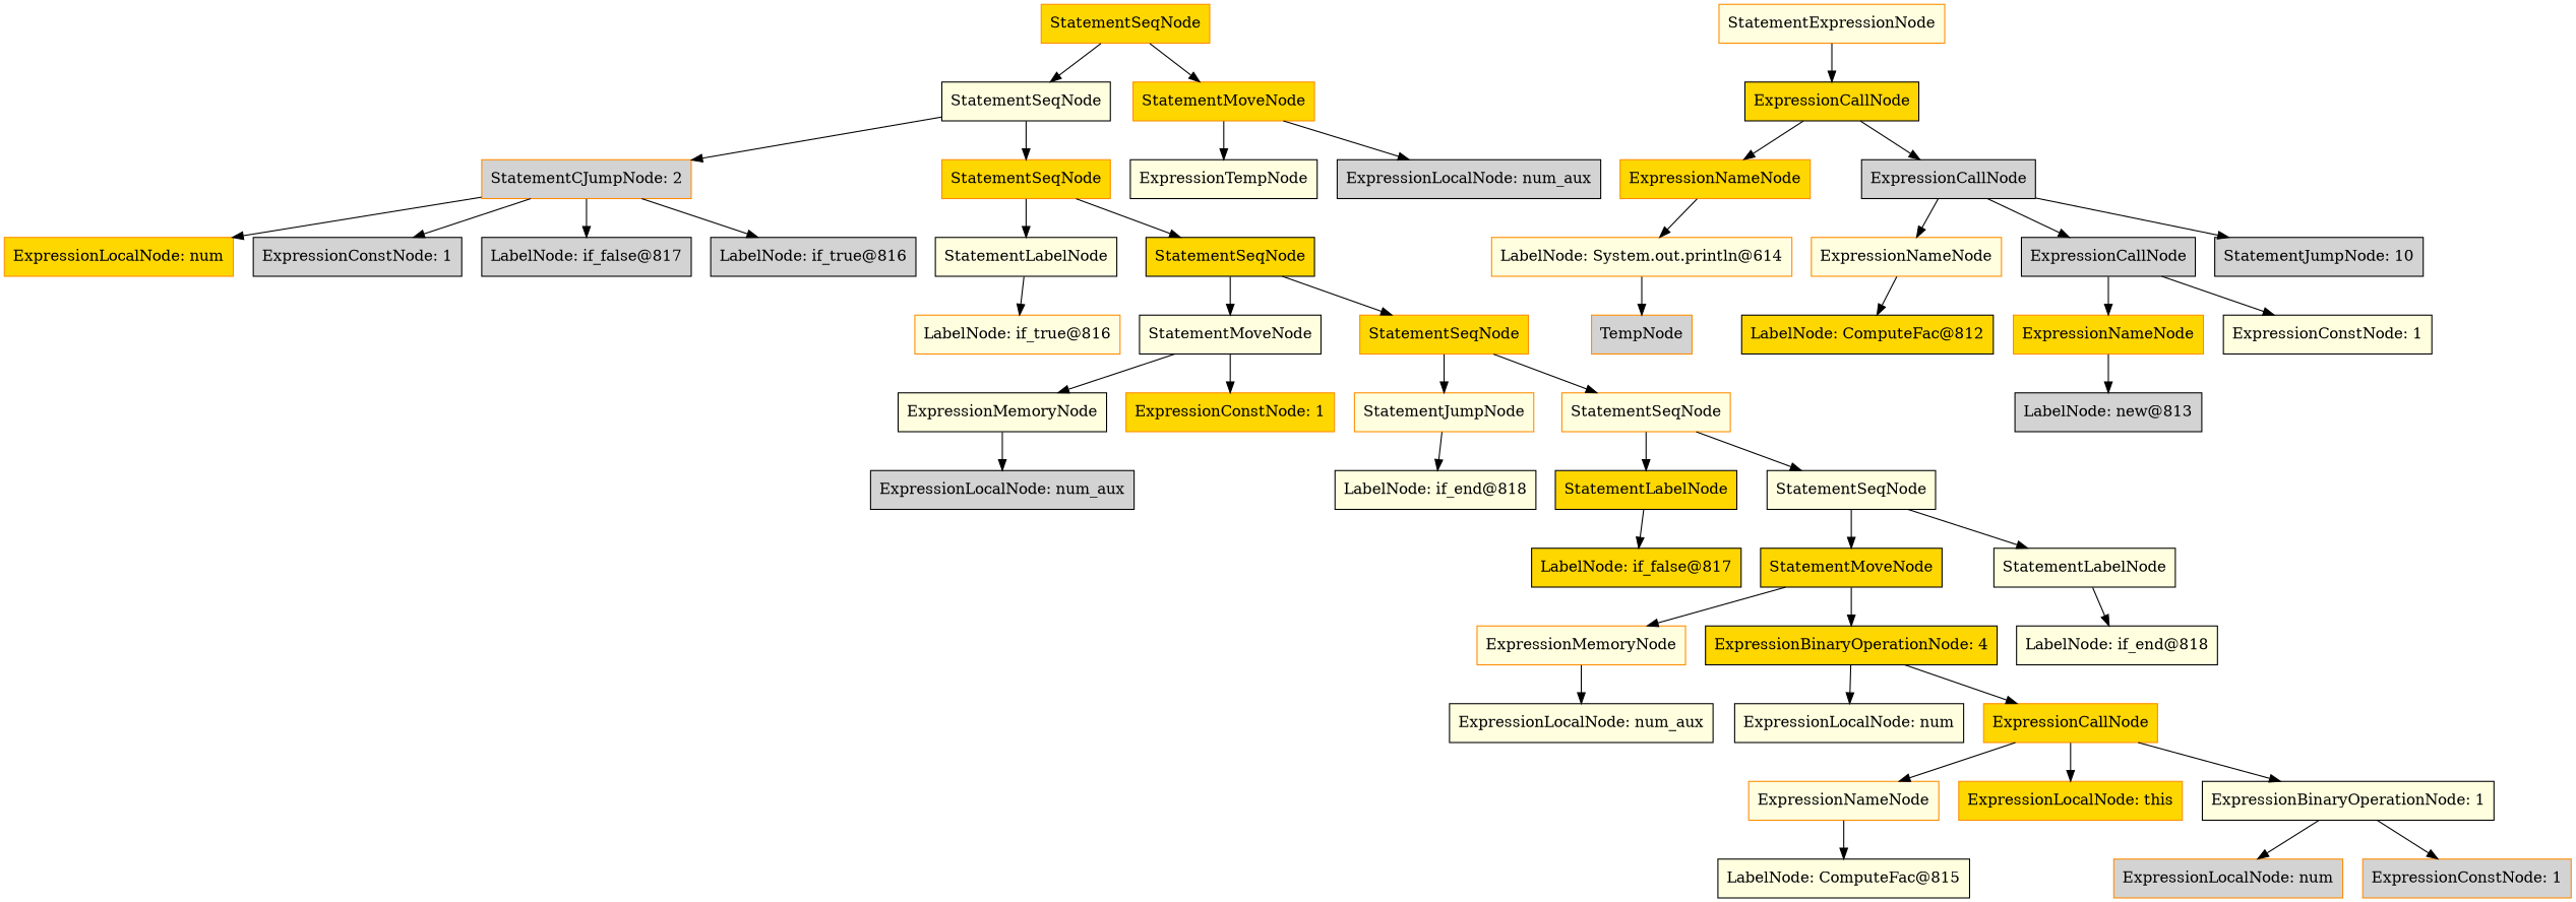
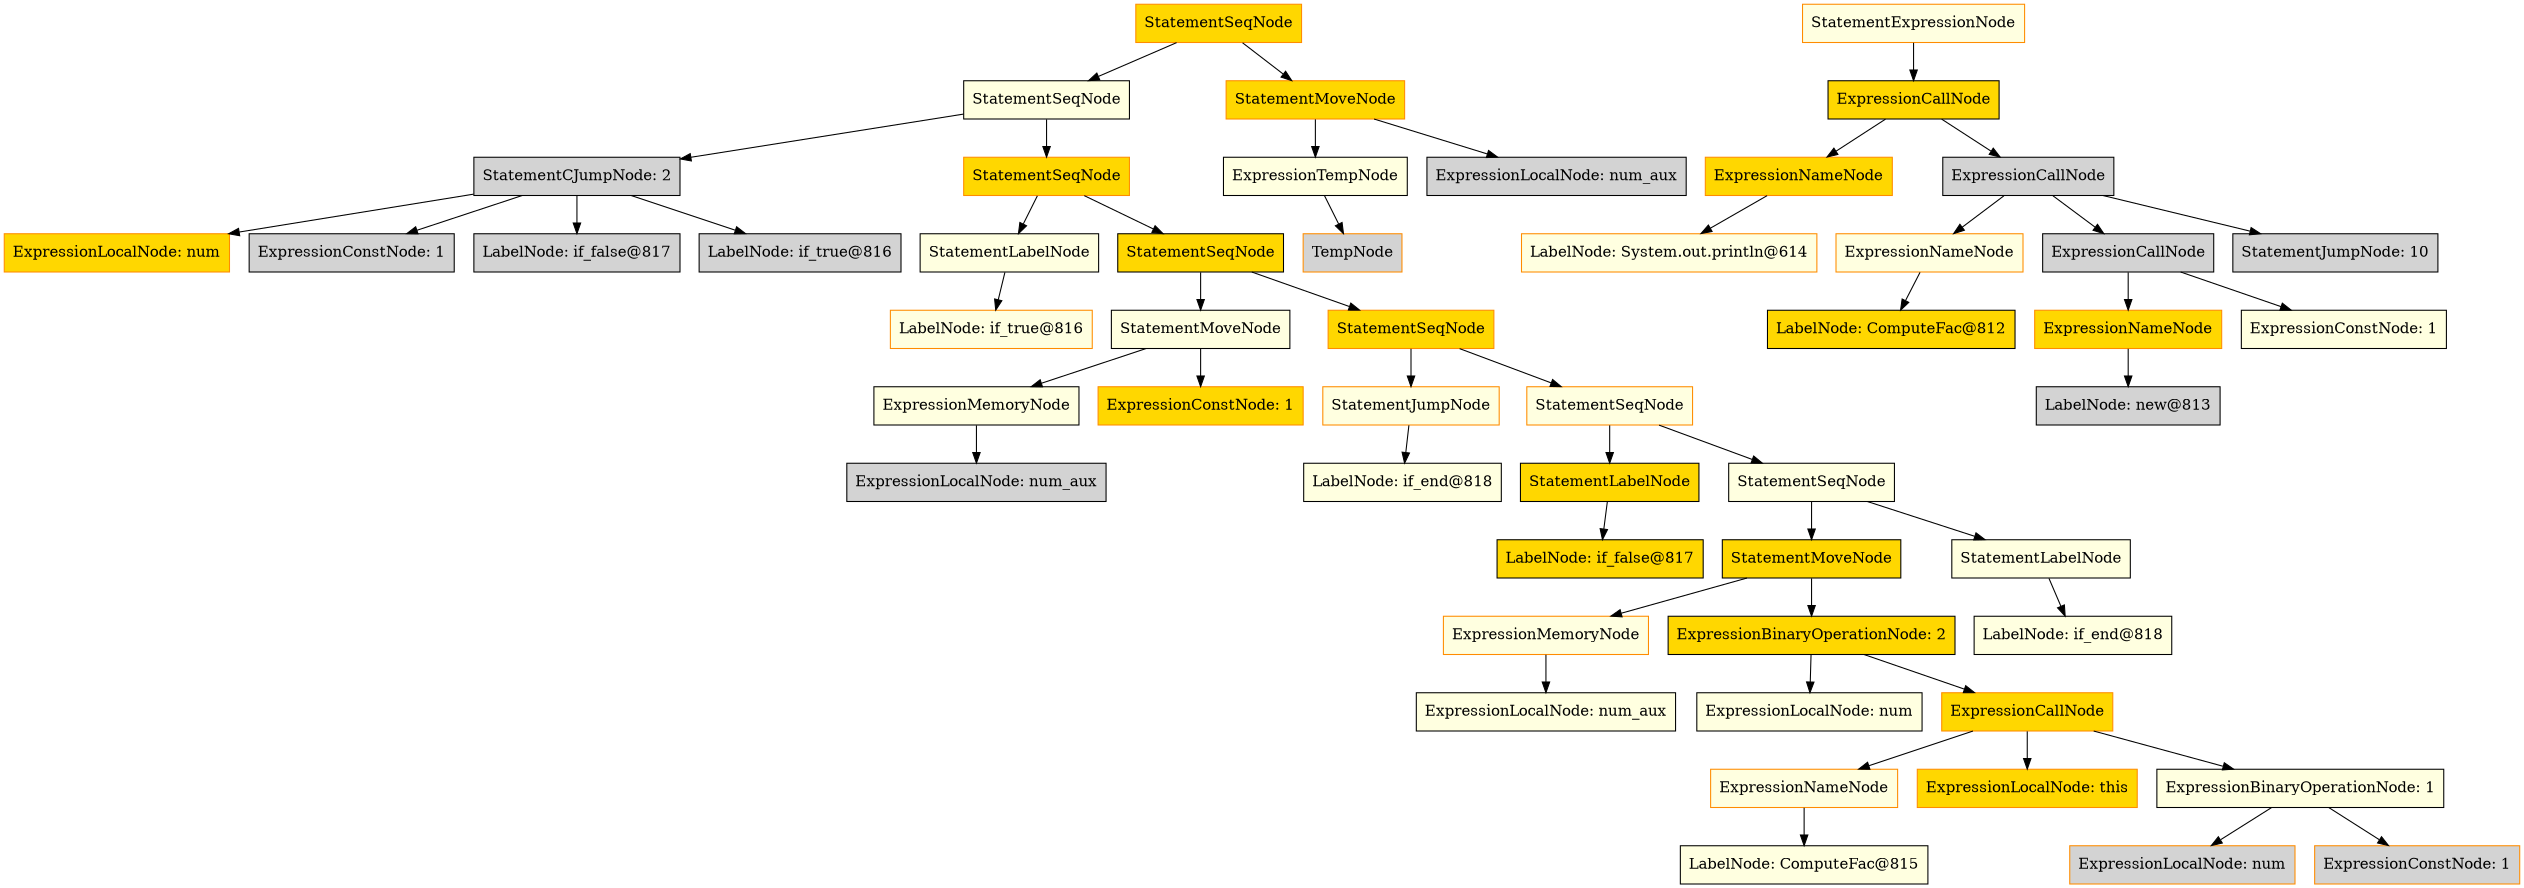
  digraph {
    node [color=black fillcolor=lightyellow shape=box style=filled]
    n1 [color=darkorange fillcolor=gold label=StatementSeqNode]
    n2 [label=StatementSeqNode]
    n3 [color=darkorange fillcolor=gold label=StatementMoveNode]
-   n4 [color=darkorange fillcolor=lightgrey label="StatementCJumpNode: 2"]
+   n4 [fillcolor=lightgrey label="StatementCJumpNode: 2"]
    n5 [color=darkorange fillcolor=gold label=StatementSeqNode]
    n6 [label=ExpressionTempNode]
    n7 [fillcolor=lightgrey label="ExpressionLocalNode: num_aux"]
    n8 [color=darkorange fillcolor=gold label="ExpressionLocalNode: num"]
    n9 [fillcolor=lightgrey label="ExpressionConstNode: 1"]
    n10 [fillcolor=lightgrey label="LabelNode: if_false@817"]
    n11 [fillcolor=lightgrey label="LabelNode: if_true@816"]
    n12 [label=StatementLabelNode]
    n13 [fillcolor=gold label=StatementSeqNode]
    n14 [color=darkorange label="LabelNode: if_true@816"]
    n15 [label=StatementMoveNode]
    n16 [color=darkorange fillcolor=gold label=StatementSeqNode]
    n17 [label=ExpressionMemoryNode]
    n18 [color=darkorange fillcolor=gold label="ExpressionConstNode: 1"]
    n19 [color=darkorange label=StatementJumpNode]
    n20 [color=darkorange label=StatementSeqNode]
    n21 [fillcolor=lightgrey label="ExpressionLocalNode: num_aux"]
    n22 [label="LabelNode: if_end@818"]
    n23 [fillcolor=gold label=StatementLabelNode]
    n24 [label=StatementSeqNode]
    n25 [fillcolor=gold label="LabelNode: if_false@817"]
    n26 [fillcolor=gold label=StatementMoveNode]
    n27 [label=StatementLabelNode]
    n28 [color=darkorange label=ExpressionMemoryNode]
-   n29 [fillcolor=gold label="ExpressionBinaryOperationNode: 4"]
+   n29 [fillcolor=gold label="ExpressionBinaryOperationNode: 2"]
    n30 [label="LabelNode: if_end@818"]
    n31 [label="ExpressionLocalNode: num_aux"]
    n32 [label="ExpressionLocalNode: num"]
    n33 [color=darkorange fillcolor=gold label=ExpressionCallNode]
    n34 [color=darkorange label=ExpressionNameNode]
    n35 [color=darkorange fillcolor=gold label="ExpressionLocalNode: this"]
    n36 [label="ExpressionBinaryOperationNode: 1"]
    n37 [label="LabelNode: ComputeFac@815"]
    n38 [color=darkorange fillcolor=lightgrey label="ExpressionLocalNode: num"]
    n39 [color=darkorange fillcolor=lightgrey label="ExpressionConstNode: 1"]
    n40 [color=darkorange fillcolor=lightgrey label=TempNode]
    n41 [color=darkorange label=StatementExpressionNode]
    n42 [fillcolor=gold label=ExpressionCallNode]
    n43 [color=darkorange fillcolor=gold label=ExpressionNameNode]
    n44 [fillcolor=lightgrey label=ExpressionCallNode]
    n45 [color=darkorange label="LabelNode: System.out.println@614"]
    n46 [color=darkorange label=ExpressionNameNode]
    n47 [fillcolor=lightgrey label=ExpressionCallNode]
    n48 [fillcolor=lightgrey label="StatementJumpNode: 10"]
    n49 [fillcolor=gold label="LabelNode: ComputeFac@812"]
    n50 [color=darkorange fillcolor=gold label=ExpressionNameNode]
    n51 [label="ExpressionConstNode: 1"]
    n52 [fillcolor=lightgrey label="LabelNode: new@813"]
    n1 -> n2
    n1 -> n3
    n2 -> n4
    n2 -> n5
    n3 -> n6
    n3 -> n7
    n4 -> n8
    n4 -> n9
    n4 -> n10
    n4 -> n11
    n5 -> n12
    n5 -> n13
-   n45 -> n40
+   n6 -> n40
    n12 -> n14
    n13 -> n15
    n13 -> n16
    n15 -> n17
    n15 -> n18
    n16 -> n19
    n16 -> n20
    n17 -> n21
    n19 -> n22
    n20 -> n23
    n20 -> n24
    n23 -> n25
    n24 -> n26
    n24 -> n27
    n26 -> n28
    n26 -> n29
    n27 -> n30
    n28 -> n31
    n29 -> n32
    n29 -> n33
    n33 -> n34
    n33 -> n35
    n33 -> n36
    n34 -> n37
    n36 -> n38
    n36 -> n39
    n41 -> n42
    n42 -> n43
    n42 -> n44
    n43 -> n45
    n44 -> n46
    n44 -> n47
    n44 -> n48
    n46 -> n49
    n47 -> n50
    n47 -> n51
    n50 -> n52
  }
